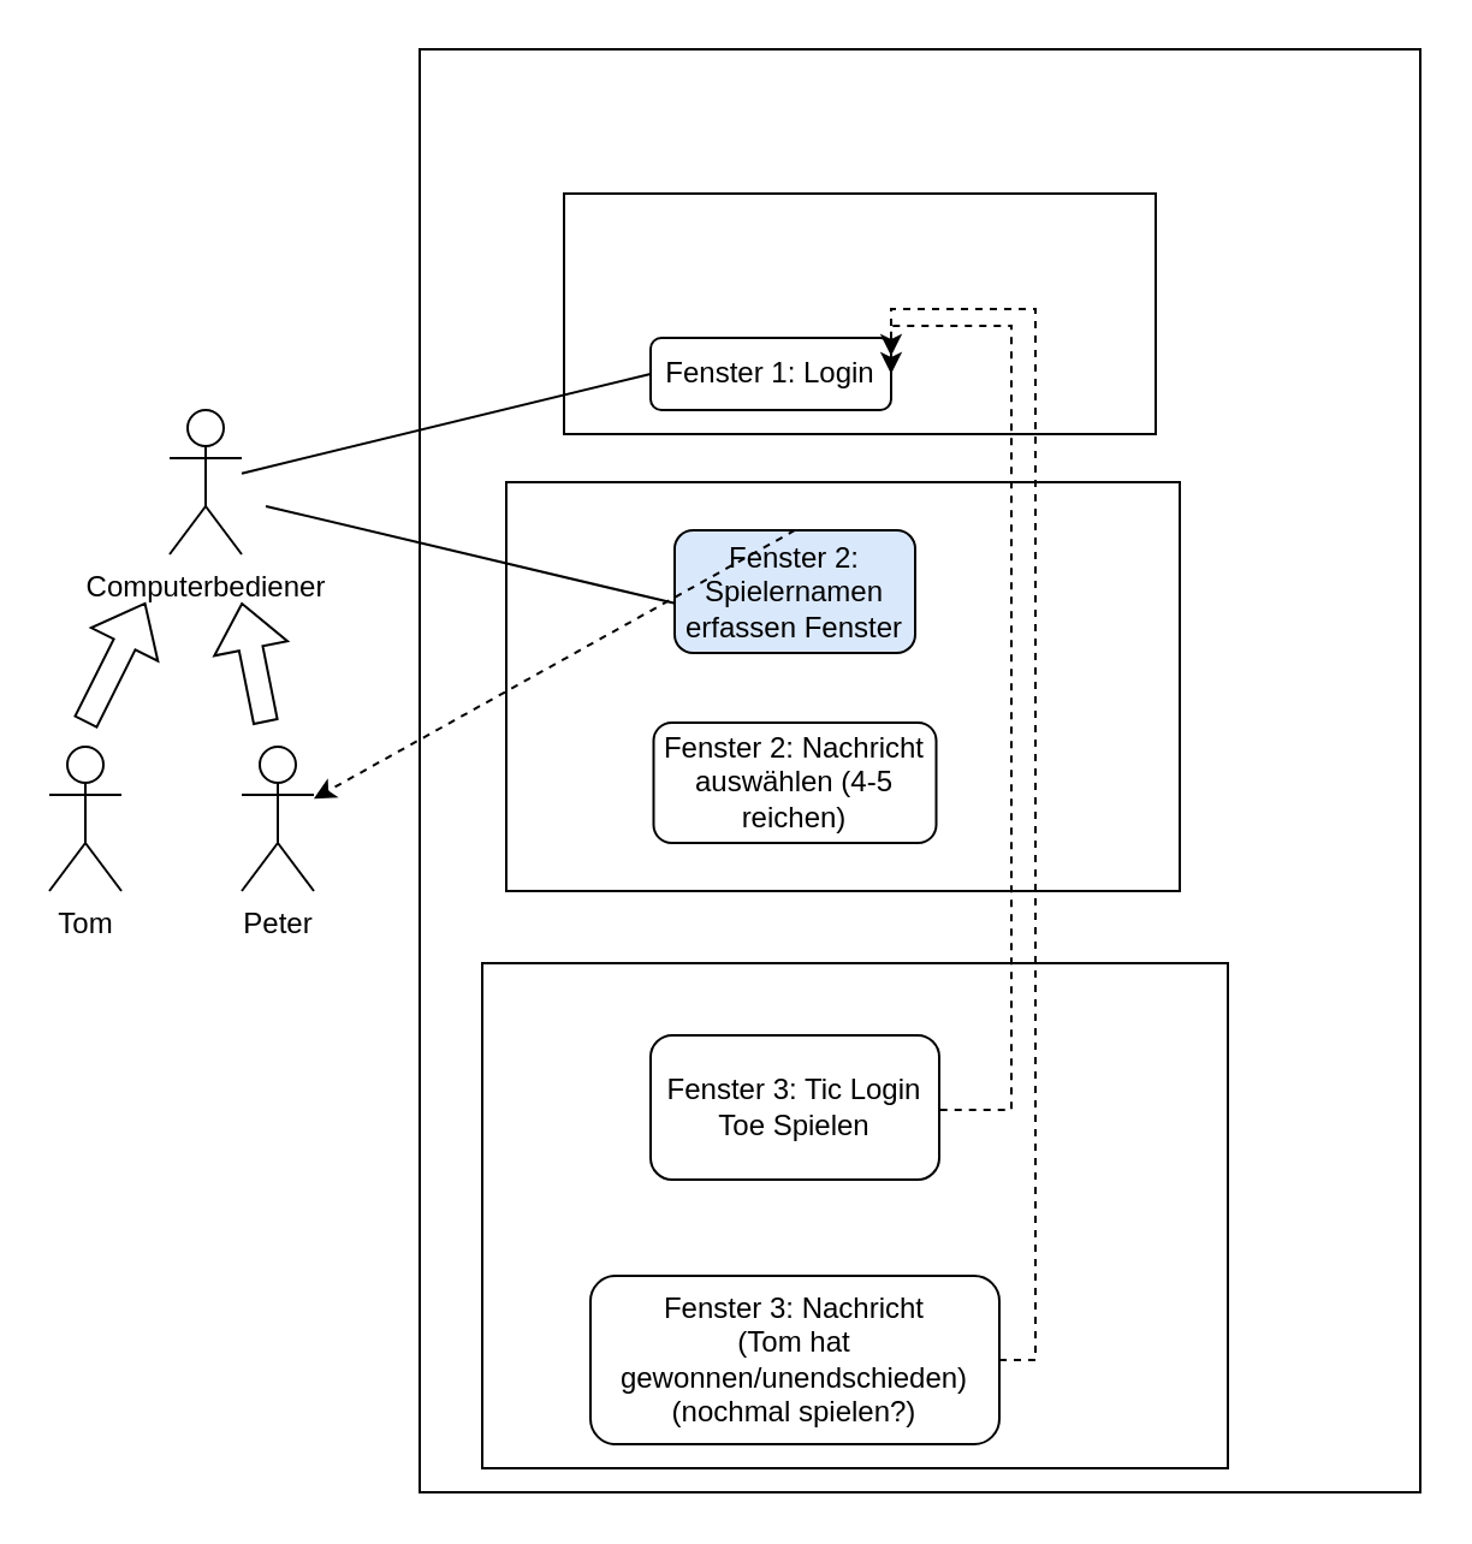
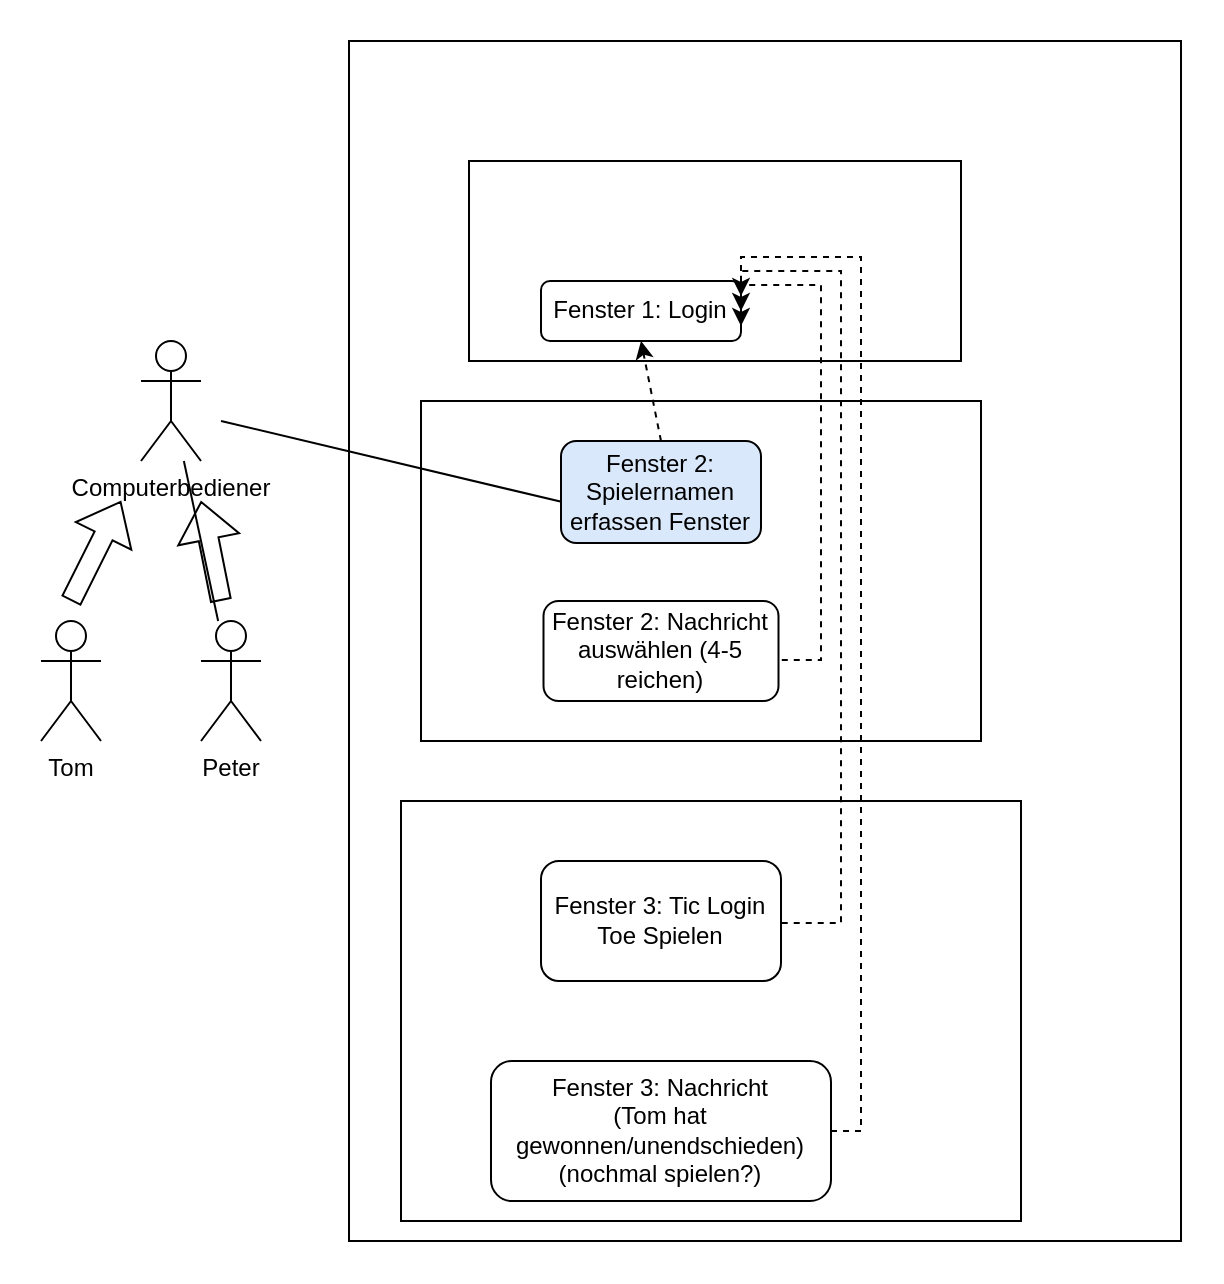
  <mxCell id="0" />
  <mxCell id="1" parent="0" />
  <mxCell id="2" value="" style="rounded=0;whiteSpace=wrap;html=1;" vertex="1" parent="1"><mxGeometry x="174" y="20" width="416" height="600" as="geometry" /></mxCell>
  <mxCell id="3" value="" style="rounded=0;whiteSpace=wrap;html=1;fillColor=none;" vertex="1" parent="1"><mxGeometry x="234" y="80" width="246" height="100" as="geometry" /></mxCell>
  <mxCell id="4" value="" style="rounded=0;whiteSpace=wrap;html=1;fillColor=none;" vertex="1" parent="1"><mxGeometry x="210" y="200" width="280" height="170" as="geometry" /></mxCell>
  <mxCell id="5" value="" style="rounded=0;whiteSpace=wrap;html=1;fillColor=none;" vertex="1" parent="1"><mxGeometry x="200" y="400" width="310" height="210" as="geometry" /></mxCell>
- <mxCell id="6" style="rounded=0;orthogonalLoop=1;jettySize=auto;html=1;entryX=0;entryY=0.5;entryDx=0;entryDy=0;endArrow=none;endFill=0;" edge="1" parent="1" source="13" target="9"><mxGeometry relative="1" as="geometry" /></mxCell>
+ <mxCell id="6" style="rounded=0;orthogonalLoop=1;jettySize=auto;html=1;endArrow=none;endFill=0;" edge="1" parent="1" source="13" target="8"><mxGeometry relative="1" as="geometry" /></mxCell>
  <mxCell id="7" value="Tom" style="shape=umlActor;verticalLabelPosition=bottom;verticalAlign=top;html=1;outlineConnect=0;" vertex="1" parent="1"><mxGeometry x="20" y="310" width="30" height="60" as="geometry" /></mxCell>
  <mxCell id="8" value="Peter" style="shape=umlActor;verticalLabelPosition=bottom;verticalAlign=top;html=1;outlineConnect=0;" vertex="1" parent="1"><mxGeometry x="100" y="310" width="30" height="60" as="geometry" /></mxCell>
  <mxCell id="9" value="Fenster 1: Login" style="rounded=1;whiteSpace=wrap;html=1;" vertex="1" parent="1"><mxGeometry x="270" y="140" width="100" height="30" as="geometry" /></mxCell>
  <mxCell id="10" value="Fenster 2: Spielernamen erfassen Fenster" style="rounded=1;whiteSpace=wrap;html=1;fillColor=#dae8fc;" vertex="1" parent="1"><mxGeometry x="280" y="220" width="100" height="51" as="geometry" /></mxCell>
  <mxCell id="11" value="Fenster 2: Nachricht auswählen (4-5 reichen)" style="rounded=1;whiteSpace=wrap;html=1;" vertex="1" parent="1"><mxGeometry x="271.25" y="300" width="117.5" height="50" as="geometry" /></mxCell>
  <mxCell id="12" value="&lt;div&gt;Fenster 3: Nachricht &lt;br&gt;&lt;/div&gt;&lt;div&gt;(Tom hat gewonnen/unendschieden)&lt;/div&gt;&lt;div&gt;(nochmal spielen?)&lt;/div&gt;" style="rounded=1;whiteSpace=wrap;html=1;" vertex="1" parent="1"><mxGeometry x="245" y="530" width="170" height="70" as="geometry" /></mxCell>
  <mxCell id="13" value="Computerbediener" style="shape=umlActor;verticalLabelPosition=bottom;verticalAlign=top;html=1;outlineConnect=0;" vertex="1" parent="1"><mxGeometry x="70" y="170" width="30" height="60" as="geometry" /></mxCell>
  <mxCell id="14" value="" style="shape=flexArrow;endArrow=classic;html=1;rounded=0;" edge="1" parent="1"><mxGeometry width="50" height="50" relative="1" as="geometry"><mxPoint x="35" y="300" as="sourcePoint" /><mxPoint x="60" y="250" as="targetPoint" /></mxGeometry></mxCell>
  <mxCell id="15" value="" style="shape=flexArrow;endArrow=classic;html=1;rounded=0;" edge="1" parent="1"><mxGeometry width="50" height="50" relative="1" as="geometry"><mxPoint x="110" y="300" as="sourcePoint" /><mxPoint x="100" y="250" as="targetPoint" /></mxGeometry></mxCell>
  <mxCell id="16" style="rounded=0;orthogonalLoop=1;jettySize=auto;html=1;endArrow=none;endFill=0;entryX=0.002;entryY=0.596;entryDx=0;entryDy=0;entryPerimeter=0;" edge="1" parent="1" target="10"><mxGeometry relative="1" as="geometry"><mxPoint x="110" y="210" as="sourcePoint" /><mxPoint x="300" y="145" as="targetPoint" /></mxGeometry></mxCell>
- <mxCell id="17" value="" style="endArrow=classic;html=1;rounded=0;exitX=0.5;exitY=0;exitDx=0;exitDy=0;dashed=1;" edge="1" parent="1" source="10" target="8"><mxGeometry width="50" height="50" relative="1" as="geometry"><mxPoint x="240" y="200" as="sourcePoint" /><mxPoint x="290" y="150" as="targetPoint" /></mxGeometry></mxCell>
+ <mxCell id="17" value="" style="endArrow=classic;html=1;rounded=0;exitX=0.5;exitY=0;exitDx=0;exitDy=0;entryX=0.5;entryY=1;entryDx=0;entryDy=0;dashed=1;" edge="1" parent="1" source="10" target="9"><mxGeometry width="50" height="50" relative="1" as="geometry"><mxPoint x="240" y="200" as="sourcePoint" /><mxPoint x="290" y="150" as="targetPoint" /></mxGeometry></mxCell>
+ <mxCell id="18" value="" style="endArrow=classic;html=1;rounded=0;exitX=1.014;exitY=0.59;exitDx=0;exitDy=0;entryX=1;entryY=0.75;entryDx=0;entryDy=0;dashed=1;edgeStyle=orthogonalEdgeStyle;exitPerimeter=0;" edge="1" parent="1" source="11" target="9"><mxGeometry width="50" height="50" relative="1" as="geometry"><mxPoint x="340" y="179" as="sourcePoint" /><mxPoint x="340" y="160" as="targetPoint" /><Array as="points"><mxPoint x="410" y="330" /><mxPoint x="410" y="142" /></Array></mxGeometry></mxCell>
  <mxCell id="19" value="" style="endArrow=classic;html=1;rounded=0;exitX=1;exitY=0.5;exitDx=0;exitDy=0;entryX=1;entryY=0.25;entryDx=0;entryDy=0;dashed=1;edgeStyle=orthogonalEdgeStyle;" edge="1" parent="1" source="12" target="9"><mxGeometry width="50" height="50" relative="1" as="geometry"><mxPoint x="398.75" y="240" as="sourcePoint" /><mxPoint x="380" y="145" as="targetPoint" /><Array as="points"><mxPoint x="430" y="565" /><mxPoint x="430" y="128" /></Array></mxGeometry></mxCell>
  <mxCell id="20" value="Fenster 3: Tic Login Toe Spielen" style="rounded=1;whiteSpace=wrap;html=1;" vertex="1" parent="1"><mxGeometry x="270" y="430" width="120" height="60" as="geometry" /></mxCell>
  <mxCell id="21" value="" style="endArrow=classic;html=1;rounded=0;exitX=1.003;exitY=0.517;exitDx=0;exitDy=0;dashed=1;edgeStyle=orthogonalEdgeStyle;exitPerimeter=0;entryX=1;entryY=0.5;entryDx=0;entryDy=0;" edge="1" parent="1" source="20" target="9"><mxGeometry width="50" height="50" relative="1" as="geometry"><mxPoint x="390.03" y="469.93" as="sourcePoint" /><mxPoint x="420" y="180" as="targetPoint" /><Array as="points"><mxPoint x="420" y="461" /><mxPoint x="420" y="135" /></Array></mxGeometry></mxCell>
